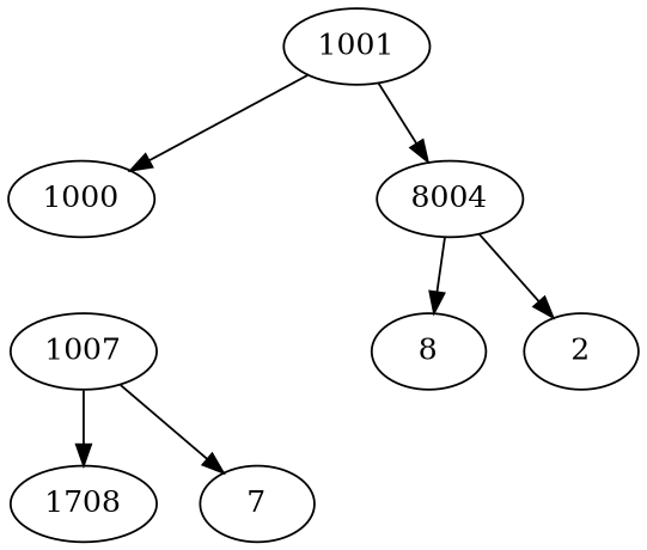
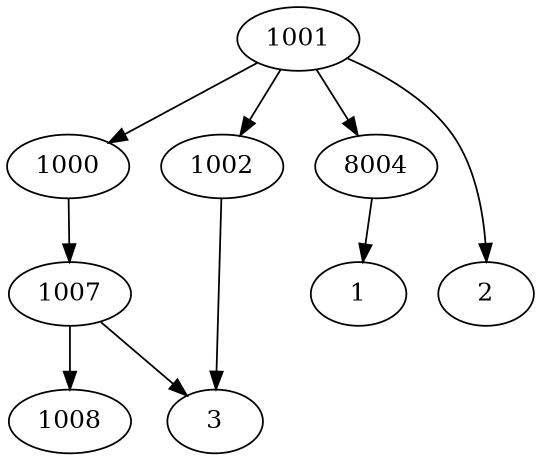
  strict digraph {
    1000
    1007
    1001
+   1002
    n5 [label=8004]
-   1008 [label=1708]
-   3 [label=7]
-   1 [label=8]
+   1008
+   3
+   1
    2
+   1000 -> 1007
    1007 -> 1008
    1007 -> 3
    1001 -> 1000
+   1001 -> 1002
    1001 -> n5
+   1002 -> 3
    n5 -> 1
-   n5 -> 2
+   1001 -> 2
  }
